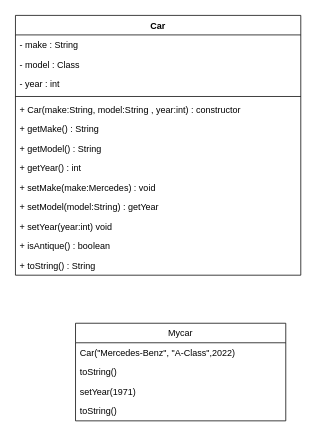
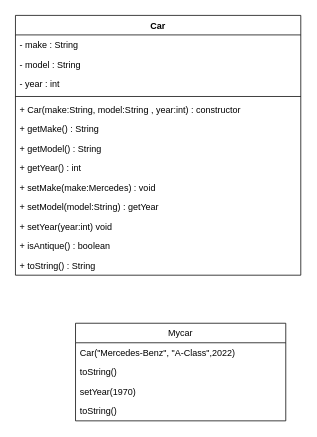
  <mxCell id="0" />
  <mxCell id="1" parent="0" />
  <mxCell id="2" value="Mycar" style="swimlane;fontStyle=0;childLayout=stackLayout;horizontal=1;startSize=26;fillColor=none;horizontalStack=0;resizeParent=1;resizeParentMax=0;resizeLast=0;collapsible=1;marginBottom=0;" vertex="1" parent="1"><mxGeometry x="100" y="430" width="280" height="130" as="geometry" /></mxCell>
  <mxCell id="3" value="Car(&quot;Mercedes-Benz&quot;, &quot;A-Class&quot;,2022)" style="text;strokeColor=none;fillColor=none;align=left;verticalAlign=top;spacingLeft=4;spacingRight=4;overflow=hidden;rotatable=0;points=[[0,0.5],[1,0.5]];portConstraint=eastwest;" vertex="1" parent="2"><mxGeometry y="26" width="280" height="26" as="geometry" /></mxCell>
  <mxCell id="4" value="toString()" style="text;strokeColor=none;fillColor=none;align=left;verticalAlign=top;spacingLeft=4;spacingRight=4;overflow=hidden;rotatable=0;points=[[0,0.5],[1,0.5]];portConstraint=eastwest;" vertex="1" parent="2"><mxGeometry y="52" width="280" height="26" as="geometry" /></mxCell>
- <mxCell id="5" value="setYear(1971)" style="text;strokeColor=none;fillColor=none;align=left;verticalAlign=top;spacingLeft=4;spacingRight=4;overflow=hidden;rotatable=0;points=[[0,0.5],[1,0.5]];portConstraint=eastwest;" vertex="1" parent="2"><mxGeometry y="78" width="280" height="26" as="geometry" /></mxCell>
+ <mxCell id="5" value="setYear(1970)" style="text;strokeColor=none;fillColor=none;align=left;verticalAlign=top;spacingLeft=4;spacingRight=4;overflow=hidden;rotatable=0;points=[[0,0.5],[1,0.5]];portConstraint=eastwest;" vertex="1" parent="2"><mxGeometry y="78" width="280" height="26" as="geometry" /></mxCell>
  <mxCell id="6" value="toString()" style="text;strokeColor=none;fillColor=none;align=left;verticalAlign=top;spacingLeft=4;spacingRight=4;overflow=hidden;rotatable=0;points=[[0,0.5],[1,0.5]];portConstraint=eastwest;" vertex="1" parent="2"><mxGeometry y="104" width="280" height="26" as="geometry" /></mxCell>
  <mxCell id="7" value="Car" style="swimlane;fontStyle=1;align=center;verticalAlign=top;childLayout=stackLayout;horizontal=1;startSize=26;horizontalStack=0;resizeParent=1;resizeParentMax=0;resizeLast=0;collapsible=1;marginBottom=0;" vertex="1" parent="1"><mxGeometry x="20" y="20" width="380" height="346" as="geometry" /></mxCell>
  <mxCell id="8" value="- make : String" style="text;strokeColor=none;fillColor=none;align=left;verticalAlign=top;spacingLeft=4;spacingRight=4;overflow=hidden;rotatable=0;points=[[0,0.5],[1,0.5]];portConstraint=eastwest;" vertex="1" parent="7"><mxGeometry y="26" width="380" height="26" as="geometry" /></mxCell>
- <mxCell id="9" value="- model : Class" style="text;strokeColor=none;fillColor=none;align=left;verticalAlign=top;spacingLeft=4;spacingRight=4;overflow=hidden;rotatable=0;points=[[0,0.5],[1,0.5]];portConstraint=eastwest;" vertex="1" parent="7"><mxGeometry y="52" width="380" height="26" as="geometry" /></mxCell>
+ <mxCell id="9" value="- model : String" style="text;strokeColor=none;fillColor=none;align=left;verticalAlign=top;spacingLeft=4;spacingRight=4;overflow=hidden;rotatable=0;points=[[0,0.5],[1,0.5]];portConstraint=eastwest;" vertex="1" parent="7"><mxGeometry y="52" width="380" height="26" as="geometry" /></mxCell>
  <mxCell id="10" value="- year : int" style="text;strokeColor=none;fillColor=none;align=left;verticalAlign=top;spacingLeft=4;spacingRight=4;overflow=hidden;rotatable=0;points=[[0,0.5],[1,0.5]];portConstraint=eastwest;" vertex="1" parent="7"><mxGeometry y="78" width="380" height="26" as="geometry" /></mxCell>
  <mxCell id="11" value="" style="line;strokeWidth=1;fillColor=none;align=left;verticalAlign=middle;spacingTop=-1;spacingLeft=3;spacingRight=3;rotatable=0;labelPosition=right;points=[];portConstraint=eastwest;" vertex="1" parent="7"><mxGeometry y="104" width="380" height="8" as="geometry" /></mxCell>
  <mxCell id="12" value="+ Car(make:String, model:String , year:int) : constructor" style="text;strokeColor=none;fillColor=none;align=left;verticalAlign=top;spacingLeft=4;spacingRight=4;overflow=hidden;rotatable=0;points=[[0,0.5],[1,0.5]];portConstraint=eastwest;" vertex="1" parent="7"><mxGeometry y="112" width="380" height="26" as="geometry" /></mxCell>
  <mxCell id="13" value="+ getMake() : String" style="text;strokeColor=none;fillColor=none;align=left;verticalAlign=top;spacingLeft=4;spacingRight=4;overflow=hidden;rotatable=0;points=[[0,0.5],[1,0.5]];portConstraint=eastwest;" vertex="1" parent="7"><mxGeometry y="138" width="380" height="26" as="geometry" /></mxCell>
  <mxCell id="14" value="+ getModel() : String" style="text;strokeColor=none;fillColor=none;align=left;verticalAlign=top;spacingLeft=4;spacingRight=4;overflow=hidden;rotatable=0;points=[[0,0.5],[1,0.5]];portConstraint=eastwest;" vertex="1" parent="7"><mxGeometry y="164" width="380" height="26" as="geometry" /></mxCell>
  <mxCell id="15" value="+ getYear() : int" style="text;strokeColor=none;fillColor=none;align=left;verticalAlign=top;spacingLeft=4;spacingRight=4;overflow=hidden;rotatable=0;points=[[0,0.5],[1,0.5]];portConstraint=eastwest;" vertex="1" parent="7"><mxGeometry y="190" width="380" height="26" as="geometry" /></mxCell>
  <mxCell id="16" value="+ setMake(make:Mercedes) : void" style="text;strokeColor=none;fillColor=none;align=left;verticalAlign=top;spacingLeft=4;spacingRight=4;overflow=hidden;rotatable=0;points=[[0,0.5],[1,0.5]];portConstraint=eastwest;" vertex="1" parent="7"><mxGeometry y="216" width="380" height="26" as="geometry" /></mxCell>
  <mxCell id="17" value="+ setModel(model:String) : getYear" style="text;strokeColor=none;fillColor=none;align=left;verticalAlign=top;spacingLeft=4;spacingRight=4;overflow=hidden;rotatable=0;points=[[0,0.5],[1,0.5]];portConstraint=eastwest;" vertex="1" parent="7"><mxGeometry y="242" width="380" height="26" as="geometry" /></mxCell>
  <mxCell id="18" value="+ setYear(year:int) void" style="text;strokeColor=none;fillColor=none;align=left;verticalAlign=top;spacingLeft=4;spacingRight=4;overflow=hidden;rotatable=0;points=[[0,0.5],[1,0.5]];portConstraint=eastwest;" vertex="1" parent="7"><mxGeometry y="268" width="380" height="26" as="geometry" /></mxCell>
  <mxCell id="19" value="+ isAntique() : boolean" style="text;strokeColor=none;fillColor=none;align=left;verticalAlign=top;spacingLeft=4;spacingRight=4;overflow=hidden;rotatable=0;points=[[0,0.5],[1,0.5]];portConstraint=eastwest;" vertex="1" parent="7"><mxGeometry y="294" width="380" height="26" as="geometry" /></mxCell>
  <mxCell id="20" value="+ toString() : String" style="text;strokeColor=none;fillColor=none;align=left;verticalAlign=top;spacingLeft=4;spacingRight=4;overflow=hidden;rotatable=0;points=[[0,0.5],[1,0.5]];portConstraint=eastwest;" vertex="1" parent="7"><mxGeometry y="320" width="380" height="26" as="geometry" /></mxCell>
